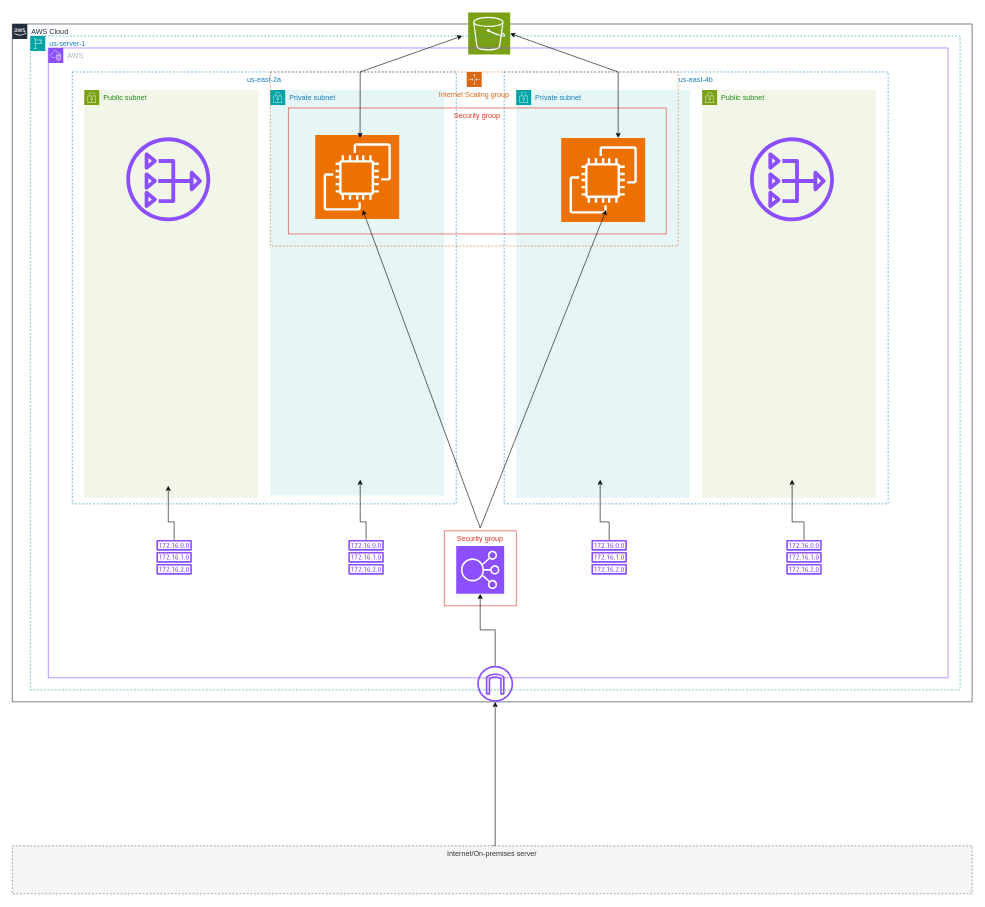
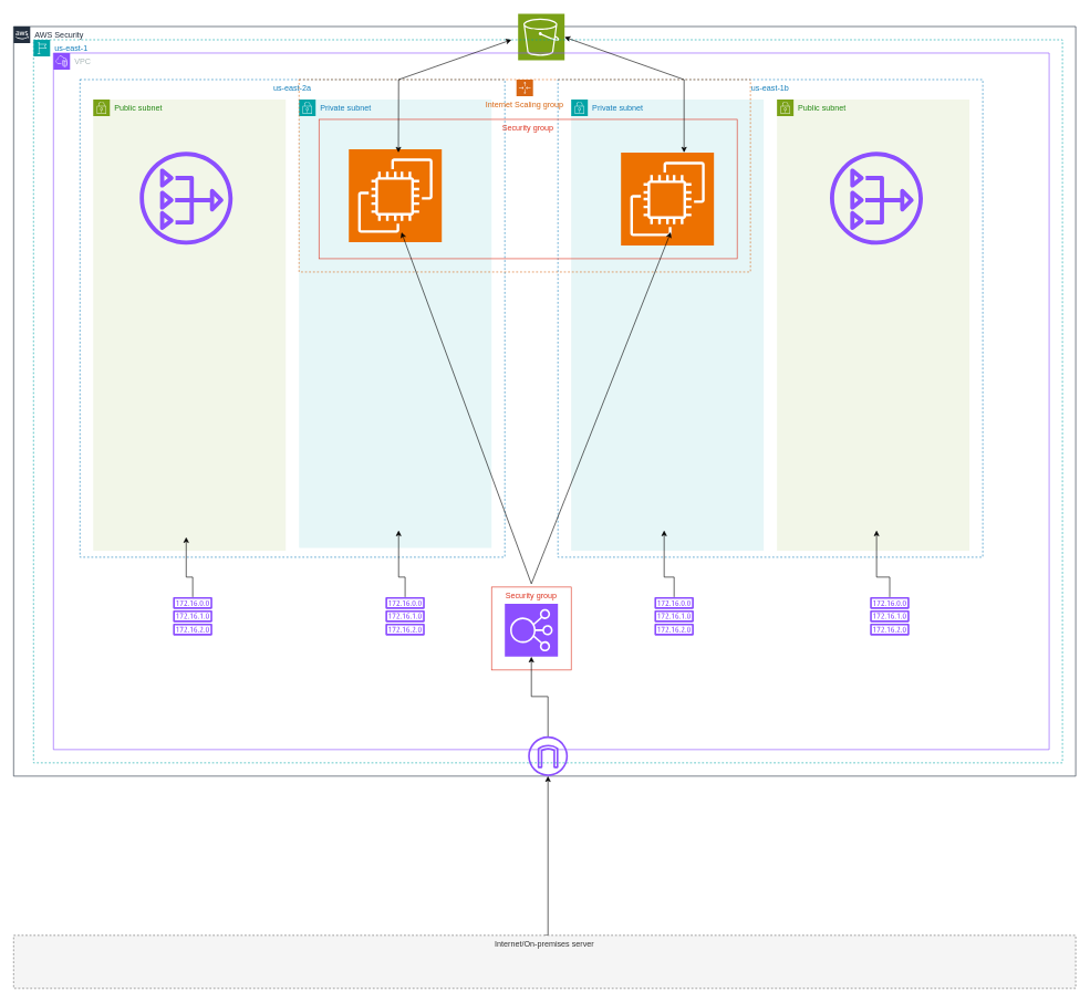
  <mxCell id="0" />
  <mxCell id="1" parent="0" />
- <mxCell id="2" value="AWS Cloud" style="points=[[0,0],[0.25,0],[0.5,0],[0.75,0],[1,0],[1,0.25],[1,0.5],[1,0.75],[1,1],[0.75,1],[0.5,1],[0.25,1],[0,1],[0,0.75],[0,0.5],[0,0.25]];outlineConnect=0;gradientColor=none;html=1;whiteSpace=wrap;fontSize=12;fontStyle=0;container=1;pointerEvents=0;collapsible=0;recursiveResize=0;shape=mxgraph.aws4.group;grIcon=mxgraph.aws4.group_aws_cloud_alt;strokeColor=#232F3E;fillColor=none;verticalAlign=top;align=left;spacingLeft=30;fontColor=#232F3E;dashed=0;" parent="1" vertex="1"><mxGeometry x="20" y="39" width="1600" height="1130" as="geometry" /></mxCell>
+ <mxCell id="2" value="AWS Security" style="points=[[0,0],[0.25,0],[0.5,0],[0.75,0],[1,0],[1,0.25],[1,0.5],[1,0.75],[1,1],[0.75,1],[0.5,1],[0.25,1],[0,1],[0,0.75],[0,0.5],[0,0.25]];outlineConnect=0;gradientColor=none;html=1;whiteSpace=wrap;fontSize=12;fontStyle=0;container=1;pointerEvents=0;collapsible=0;recursiveResize=0;shape=mxgraph.aws4.group;grIcon=mxgraph.aws4.group_aws_cloud_alt;strokeColor=#232F3E;fillColor=none;verticalAlign=top;align=left;spacingLeft=30;fontColor=#232F3E;dashed=0;" parent="1" vertex="1"><mxGeometry x="20" y="39" width="1600" height="1130" as="geometry" /></mxCell>
  <mxCell id="3" value="" style="sketch=0;outlineConnect=0;fontColor=#232F3E;gradientColor=none;fillColor=#8C4FFF;strokeColor=none;dashed=0;verticalLabelPosition=bottom;verticalAlign=top;align=center;html=1;fontSize=12;fontStyle=0;aspect=fixed;pointerEvents=1;shape=mxgraph.aws4.internet_gateway;" parent="2" vertex="1"><mxGeometry x="775" y="1070" width="60" height="60" as="geometry" /></mxCell>
  <mxCell id="4" value="" style="sketch=0;points=[[0,0,0],[0.25,0,0],[0.5,0,0],[0.75,0,0],[1,0,0],[0,1,0],[0.25,1,0],[0.5,1,0],[0.75,1,0],[1,1,0],[0,0.25,0],[0,0.5,0],[0,0.75,0],[1,0.25,0],[1,0.5,0],[1,0.75,0]];outlineConnect=0;fontColor=#232F3E;fillColor=#7AA116;strokeColor=#ffffff;dashed=0;verticalLabelPosition=bottom;verticalAlign=top;align=center;html=1;fontSize=12;fontStyle=0;aspect=fixed;shape=mxgraph.aws4.resourceIcon;resIcon=mxgraph.aws4.s3;" parent="2" vertex="1"><mxGeometry x="760" y="-19" width="70" height="70" as="geometry" /></mxCell>
- <mxCell id="5" value="us-server-1" style="points=[[0,0],[0.25,0],[0.5,0],[0.75,0],[1,0],[1,0.25],[1,0.5],[1,0.75],[1,1],[0.75,1],[0.5,1],[0.25,1],[0,1],[0,0.75],[0,0.5],[0,0.25]];outlineConnect=0;gradientColor=none;html=1;whiteSpace=wrap;fontSize=12;fontStyle=0;container=1;pointerEvents=0;collapsible=0;recursiveResize=0;shape=mxgraph.aws4.group;grIcon=mxgraph.aws4.group_region;strokeColor=#00A4A6;fillColor=none;verticalAlign=top;align=left;spacingLeft=30;fontColor=#147EBA;dashed=1;" parent="1" vertex="1"><mxGeometry x="50" y="59" width="1550" height="1090" as="geometry" /></mxCell>
+ <mxCell id="5" value="us-east-1" style="points=[[0,0],[0.25,0],[0.5,0],[0.75,0],[1,0],[1,0.25],[1,0.5],[1,0.75],[1,1],[0.75,1],[0.5,1],[0.25,1],[0,1],[0,0.75],[0,0.5],[0,0.25]];outlineConnect=0;gradientColor=none;html=1;whiteSpace=wrap;fontSize=12;fontStyle=0;container=1;pointerEvents=0;collapsible=0;recursiveResize=0;shape=mxgraph.aws4.group;grIcon=mxgraph.aws4.group_region;strokeColor=#00A4A6;fillColor=none;verticalAlign=top;align=left;spacingLeft=30;fontColor=#147EBA;dashed=1;" parent="1" vertex="1"><mxGeometry x="50" y="59" width="1550" height="1090" as="geometry" /></mxCell>
  <mxCell id="6" value="" style="sketch=0;outlineConnect=0;fontColor=#232F3E;gradientColor=none;fillColor=#8C4FFF;strokeColor=none;dashed=0;verticalLabelPosition=bottom;verticalAlign=top;align=center;html=1;fontSize=12;fontStyle=0;aspect=fixed;pointerEvents=1;shape=mxgraph.aws4.route_table;" parent="5" vertex="1"><mxGeometry x="935.24" y="840" width="59.53" height="58" as="geometry" /></mxCell>
  <mxCell id="7" value="" style="sketch=0;outlineConnect=0;fontColor=#232F3E;gradientColor=none;fillColor=#8C4FFF;strokeColor=none;dashed=0;verticalLabelPosition=bottom;verticalAlign=top;align=center;html=1;fontSize=12;fontStyle=0;aspect=fixed;pointerEvents=1;shape=mxgraph.aws4.route_table;" parent="5" vertex="1"><mxGeometry x="1260" y="840" width="59.53" height="58" as="geometry" /></mxCell>
  <mxCell id="8" value="" style="sketch=0;outlineConnect=0;fontColor=#232F3E;gradientColor=none;fillColor=#8C4FFF;strokeColor=none;dashed=0;verticalLabelPosition=bottom;verticalAlign=top;align=center;html=1;fontSize=12;fontStyle=0;aspect=fixed;pointerEvents=1;shape=mxgraph.aws4.route_table;" parent="5" vertex="1"><mxGeometry x="530" y="840" width="59.53" height="58" as="geometry" /></mxCell>
  <mxCell id="9" value="" style="sketch=0;outlineConnect=0;fontColor=#232F3E;gradientColor=none;fillColor=#8C4FFF;strokeColor=none;dashed=0;verticalLabelPosition=bottom;verticalAlign=top;align=center;html=1;fontSize=12;fontStyle=0;aspect=fixed;pointerEvents=1;shape=mxgraph.aws4.route_table;" parent="5" vertex="1"><mxGeometry x="210" y="840" width="59.53" height="58" as="geometry" /></mxCell>
- <mxCell id="10" value="AWS" style="points=[[0,0],[0.25,0],[0.5,0],[0.75,0],[1,0],[1,0.25],[1,0.5],[1,0.75],[1,1],[0.75,1],[0.5,1],[0.25,1],[0,1],[0,0.75],[0,0.5],[0,0.25]];outlineConnect=0;gradientColor=none;html=1;whiteSpace=wrap;fontSize=12;fontStyle=0;container=1;pointerEvents=0;collapsible=0;recursiveResize=0;shape=mxgraph.aws4.group;grIcon=mxgraph.aws4.group_vpc2;strokeColor=#8C4FFF;fillColor=none;verticalAlign=top;align=left;spacingLeft=30;fontColor=#AAB7B8;dashed=0;" parent="1" vertex="1"><mxGeometry x="80" y="79" width="1500" height="1050" as="geometry" /></mxCell>
+ <mxCell id="10" value="VPC" style="points=[[0,0],[0.25,0],[0.5,0],[0.75,0],[1,0],[1,0.25],[1,0.5],[1,0.75],[1,1],[0.75,1],[0.5,1],[0.25,1],[0,1],[0,0.75],[0,0.5],[0,0.25]];outlineConnect=0;gradientColor=none;html=1;whiteSpace=wrap;fontSize=12;fontStyle=0;container=1;pointerEvents=0;collapsible=0;recursiveResize=0;shape=mxgraph.aws4.group;grIcon=mxgraph.aws4.group_vpc2;strokeColor=#8C4FFF;fillColor=none;verticalAlign=top;align=left;spacingLeft=30;fontColor=#AAB7B8;dashed=0;" parent="1" vertex="1"><mxGeometry x="80" y="79" width="1500" height="1050" as="geometry" /></mxCell>
  <mxCell id="11" value="us-east-2a" style="fillColor=none;strokeColor=#147EBA;dashed=1;verticalAlign=top;fontStyle=0;fontColor=#147EBA;whiteSpace=wrap;html=1;" parent="10" vertex="1"><mxGeometry x="40" y="40" width="640" height="720" as="geometry" /></mxCell>
- <mxCell id="12" value="us-east-4b" style="fillColor=none;strokeColor=#147EBA;dashed=1;verticalAlign=top;fontStyle=0;fontColor=#147EBA;whiteSpace=wrap;html=1;" parent="10" vertex="1"><mxGeometry x="760" y="40" width="640" height="720" as="geometry" /></mxCell>
+ <mxCell id="12" value="us-east-1b" style="fillColor=none;strokeColor=#147EBA;dashed=1;verticalAlign=top;fontStyle=0;fontColor=#147EBA;whiteSpace=wrap;html=1;" parent="10" vertex="1"><mxGeometry x="760" y="40" width="640" height="720" as="geometry" /></mxCell>
  <mxCell id="13" value="Private subnet" style="points=[[0,0],[0.25,0],[0.5,0],[0.75,0],[1,0],[1,0.25],[1,0.5],[1,0.75],[1,1],[0.75,1],[0.5,1],[0.25,1],[0,1],[0,0.75],[0,0.5],[0,0.25]];outlineConnect=0;gradientColor=none;html=1;whiteSpace=wrap;fontSize=12;fontStyle=0;container=1;pointerEvents=0;collapsible=0;recursiveResize=0;shape=mxgraph.aws4.group;grIcon=mxgraph.aws4.group_security_group;grStroke=0;strokeColor=#00A4A6;fillColor=#E6F6F7;verticalAlign=top;align=left;spacingLeft=30;fontColor=#147EBA;dashed=0;" parent="10" vertex="1"><mxGeometry x="780" y="70" width="290" height="680" as="geometry" /></mxCell>
  <mxCell id="14" value="Private subnet" style="points=[[0,0],[0.25,0],[0.5,0],[0.75,0],[1,0],[1,0.25],[1,0.5],[1,0.75],[1,1],[0.75,1],[0.5,1],[0.25,1],[0,1],[0,0.75],[0,0.5],[0,0.25]];outlineConnect=0;gradientColor=none;html=1;whiteSpace=wrap;fontSize=12;fontStyle=0;container=1;pointerEvents=0;collapsible=0;recursiveResize=0;shape=mxgraph.aws4.group;grIcon=mxgraph.aws4.group_security_group;grStroke=0;strokeColor=#00A4A6;fillColor=#E6F6F7;verticalAlign=top;align=left;spacingLeft=30;fontColor=#147EBA;dashed=0;" parent="10" vertex="1"><mxGeometry x="370" y="70" width="290" height="676" as="geometry" /></mxCell>
  <mxCell id="15" value="" style="sketch=0;points=[[0,0,0],[0.25,0,0],[0.5,0,0],[0.75,0,0],[1,0,0],[0,1,0],[0.25,1,0],[0.5,1,0],[0.75,1,0],[1,1,0],[0,0.25,0],[0,0.5,0],[0,0.75,0],[1,0.25,0],[1,0.5,0],[1,0.75,0]];outlineConnect=0;fontColor=#232F3E;fillColor=#ED7100;strokeColor=#ffffff;dashed=0;verticalLabelPosition=bottom;verticalAlign=top;align=center;html=1;fontSize=12;fontStyle=0;aspect=fixed;shape=mxgraph.aws4.resourceIcon;resIcon=mxgraph.aws4.ec2;" parent="14" vertex="1"><mxGeometry x="75" y="75" width="140" height="140" as="geometry" /></mxCell>
  <mxCell id="16" value="Public subnet" style="points=[[0,0],[0.25,0],[0.5,0],[0.75,0],[1,0],[1,0.25],[1,0.5],[1,0.75],[1,1],[0.75,1],[0.5,1],[0.25,1],[0,1],[0,0.75],[0,0.5],[0,0.25]];outlineConnect=0;gradientColor=none;html=1;whiteSpace=wrap;fontSize=12;fontStyle=0;container=1;pointerEvents=0;collapsible=0;recursiveResize=0;shape=mxgraph.aws4.group;grIcon=mxgraph.aws4.group_security_group;grStroke=0;strokeColor=#7AA116;fillColor=#F2F6E8;verticalAlign=top;align=left;spacingLeft=30;fontColor=#248814;dashed=0;" parent="10" vertex="1"><mxGeometry x="1090" y="70" width="290" height="680" as="geometry" /></mxCell>
  <mxCell id="17" value="" style="sketch=0;outlineConnect=0;fontColor=#232F3E;gradientColor=none;fillColor=#8C4FFF;strokeColor=none;dashed=0;verticalLabelPosition=bottom;verticalAlign=top;align=center;html=1;fontSize=12;fontStyle=0;aspect=fixed;pointerEvents=1;shape=mxgraph.aws4.nat_gateway;" parent="16" vertex="1"><mxGeometry x="79.76" y="79" width="140" height="140" as="geometry" /></mxCell>
  <mxCell id="18" style="edgeStyle=orthogonalEdgeStyle;rounded=0;orthogonalLoop=1;jettySize=auto;html=1;exitX=0.5;exitY=1;exitDx=0;exitDy=0;exitPerimeter=0;" parent="10" edge="1"><mxGeometry relative="1" as="geometry"><mxPoint x="930" y="290.0" as="sourcePoint" /><mxPoint x="930" y="290.0" as="targetPoint" /></mxGeometry></mxCell>
  <mxCell id="19" value="" style="sketch=0;points=[[0,0,0],[0.25,0,0],[0.5,0,0],[0.75,0,0],[1,0,0],[0,1,0],[0.25,1,0],[0.5,1,0],[0.75,1,0],[1,1,0],[0,0.25,0],[0,0.5,0],[0,0.75,0],[1,0.25,0],[1,0.5,0],[1,0.75,0]];outlineConnect=0;fontColor=#232F3E;fillColor=#ED7100;strokeColor=#ffffff;dashed=0;verticalLabelPosition=bottom;verticalAlign=top;align=center;html=1;fontSize=12;fontStyle=0;aspect=fixed;shape=mxgraph.aws4.resourceIcon;resIcon=mxgraph.aws4.ec2;" parent="10" vertex="1"><mxGeometry x="855" y="150" width="140" height="140" as="geometry" /></mxCell>
  <mxCell id="20" value="Public subnet" style="points=[[0,0],[0.25,0],[0.5,0],[0.75,0],[1,0],[1,0.25],[1,0.5],[1,0.75],[1,1],[0.75,1],[0.5,1],[0.25,1],[0,1],[0,0.75],[0,0.5],[0,0.25]];outlineConnect=0;gradientColor=none;html=1;whiteSpace=wrap;fontSize=12;fontStyle=0;container=1;pointerEvents=0;collapsible=0;recursiveResize=0;shape=mxgraph.aws4.group;grIcon=mxgraph.aws4.group_security_group;grStroke=0;strokeColor=#7AA116;fillColor=#F2F6E8;verticalAlign=top;align=left;spacingLeft=30;fontColor=#248814;dashed=0;" parent="10" vertex="1"><mxGeometry x="60" y="70" width="290" height="680" as="geometry" /></mxCell>
  <mxCell id="21" value="" style="sketch=0;outlineConnect=0;fontColor=#232F3E;gradientColor=none;fillColor=#8C4FFF;strokeColor=none;dashed=0;verticalLabelPosition=bottom;verticalAlign=top;align=center;html=1;fontSize=12;fontStyle=0;aspect=fixed;pointerEvents=1;shape=mxgraph.aws4.nat_gateway;" parent="20" vertex="1"><mxGeometry x="70" y="79" width="140" height="140" as="geometry" /></mxCell>
  <mxCell id="22" value="Internet Scaling group" style="points=[[0,0],[0.25,0],[0.5,0],[0.75,0],[1,0],[1,0.25],[1,0.5],[1,0.75],[1,1],[0.75,1],[0.5,1],[0.25,1],[0,1],[0,0.75],[0,0.5],[0,0.25]];outlineConnect=0;gradientColor=none;html=1;whiteSpace=wrap;fontSize=12;fontStyle=0;container=1;pointerEvents=0;collapsible=0;recursiveResize=0;shape=mxgraph.aws4.groupCenter;grIcon=mxgraph.aws4.group_auto_scaling_group;grStroke=1;strokeColor=#D86613;fillColor=none;verticalAlign=top;align=center;fontColor=#D86613;dashed=1;spacingTop=25;" parent="10" vertex="1"><mxGeometry x="370" y="40" width="680" height="290" as="geometry" /></mxCell>
  <mxCell id="23" value="" style="sketch=0;points=[[0,0,0],[0.25,0,0],[0.5,0,0],[0.75,0,0],[1,0,0],[0,1,0],[0.25,1,0],[0.5,1,0],[0.75,1,0],[1,1,0],[0,0.25,0],[0,0.5,0],[0,0.75,0],[1,0.25,0],[1,0.5,0],[1,0.75,0]];outlineConnect=0;fontColor=#232F3E;fillColor=#8C4FFF;strokeColor=#ffffff;dashed=0;verticalLabelPosition=bottom;verticalAlign=top;align=center;html=1;fontSize=12;fontStyle=0;aspect=fixed;shape=mxgraph.aws4.resourceIcon;resIcon=mxgraph.aws4.elastic_load_balancing;" parent="10" vertex="1"><mxGeometry x="680" y="830" width="80" height="80" as="geometry" /></mxCell>
  <mxCell id="24" value="Security group" style="fillColor=none;strokeColor=#DD3522;verticalAlign=top;fontStyle=0;fontColor=#DD3522;whiteSpace=wrap;html=1;" parent="10" vertex="1"><mxGeometry x="660" y="805" width="120" height="125" as="geometry" /></mxCell>
  <mxCell id="25" value="Security group" style="fillColor=none;strokeColor=#DD3522;verticalAlign=top;fontStyle=0;fontColor=#DD3522;whiteSpace=wrap;html=1;" parent="10" vertex="1"><mxGeometry x="400" y="100" width="630" height="210" as="geometry" /></mxCell>
  <mxCell id="26" value="" style="endArrow=classic;startArrow=classic;html=1;rounded=0;exitX=0.175;exitY=0.81;exitDx=0;exitDy=0;exitPerimeter=0;" edge="1" parent="10"><mxGeometry width="50" height="50" relative="1" as="geometry"><mxPoint x="524.25" y="270.1" as="sourcePoint" /><mxPoint x="930" y="270" as="targetPoint" /><Array as="points"><mxPoint x="720" y="800" /></Array></mxGeometry></mxCell>
  <mxCell id="27" style="edgeStyle=orthogonalEdgeStyle;rounded=0;orthogonalLoop=1;jettySize=auto;html=1;exitX=0.5;exitY=0;exitDx=0;exitDy=0;" parent="1" source="28" target="3" edge="1"><mxGeometry relative="1" as="geometry"><Array as="points"><mxPoint x="825" y="1409" /></Array></mxGeometry></mxCell>
  <mxCell id="28" value="Internet/On-premises server" style="fillColor=#f5f5f5;strokeColor=#666666;dashed=1;verticalAlign=top;fontStyle=0;fontColor=#333333;whiteSpace=wrap;html=1;" parent="1" vertex="1"><mxGeometry x="20" y="1409" width="1600" height="80" as="geometry" /></mxCell>
  <mxCell id="29" value="" style="edgeStyle=orthogonalEdgeStyle;rounded=0;orthogonalLoop=1;jettySize=auto;html=1;" parent="1" source="3" target="23" edge="1"><mxGeometry relative="1" as="geometry" /></mxCell>
  <mxCell id="30" style="edgeStyle=orthogonalEdgeStyle;rounded=0;orthogonalLoop=1;jettySize=auto;html=1;entryX=0.75;entryY=0.944;entryDx=0;entryDy=0;entryPerimeter=0;" parent="1" source="8" target="11" edge="1"><mxGeometry relative="1" as="geometry" /></mxCell>
  <mxCell id="31" style="edgeStyle=orthogonalEdgeStyle;rounded=0;orthogonalLoop=1;jettySize=auto;html=1;entryX=0.25;entryY=0.958;entryDx=0;entryDy=0;entryPerimeter=0;" parent="1" source="9" target="11" edge="1"><mxGeometry relative="1" as="geometry" /></mxCell>
  <mxCell id="32" style="edgeStyle=orthogonalEdgeStyle;rounded=0;orthogonalLoop=1;jettySize=auto;html=1;entryX=0.25;entryY=0.944;entryDx=0;entryDy=0;entryPerimeter=0;" parent="1" source="6" target="12" edge="1"><mxGeometry relative="1" as="geometry" /></mxCell>
  <mxCell id="33" style="edgeStyle=orthogonalEdgeStyle;rounded=0;orthogonalLoop=1;jettySize=auto;html=1;entryX=0.75;entryY=0.944;entryDx=0;entryDy=0;entryPerimeter=0;" parent="1" source="7" target="12" edge="1"><mxGeometry relative="1" as="geometry" /></mxCell>
  <mxCell id="34" value="" style="endArrow=classic;startArrow=classic;html=1;rounded=0;exitX=0.19;exitY=0.238;exitDx=0;exitDy=0;exitPerimeter=0;" parent="1" source="25" edge="1"><mxGeometry width="50" height="50" relative="1" as="geometry"><mxPoint x="790" y="529" as="sourcePoint" /><mxPoint x="770" y="59" as="targetPoint" /><Array as="points"><mxPoint x="600" y="119" /></Array></mxGeometry></mxCell>
  <mxCell id="35" value="" style="endArrow=classic;startArrow=classic;html=1;rounded=0;entryX=0.873;entryY=0.238;entryDx=0;entryDy=0;entryPerimeter=0;exitX=1;exitY=0.5;exitDx=0;exitDy=0;exitPerimeter=0;" parent="1" source="4" target="25" edge="1"><mxGeometry width="50" height="50" relative="1" as="geometry"><mxPoint x="860" y="129" as="sourcePoint" /><mxPoint x="910" y="79" as="targetPoint" /><Array as="points"><mxPoint x="1030" y="119" /></Array></mxGeometry></mxCell>
